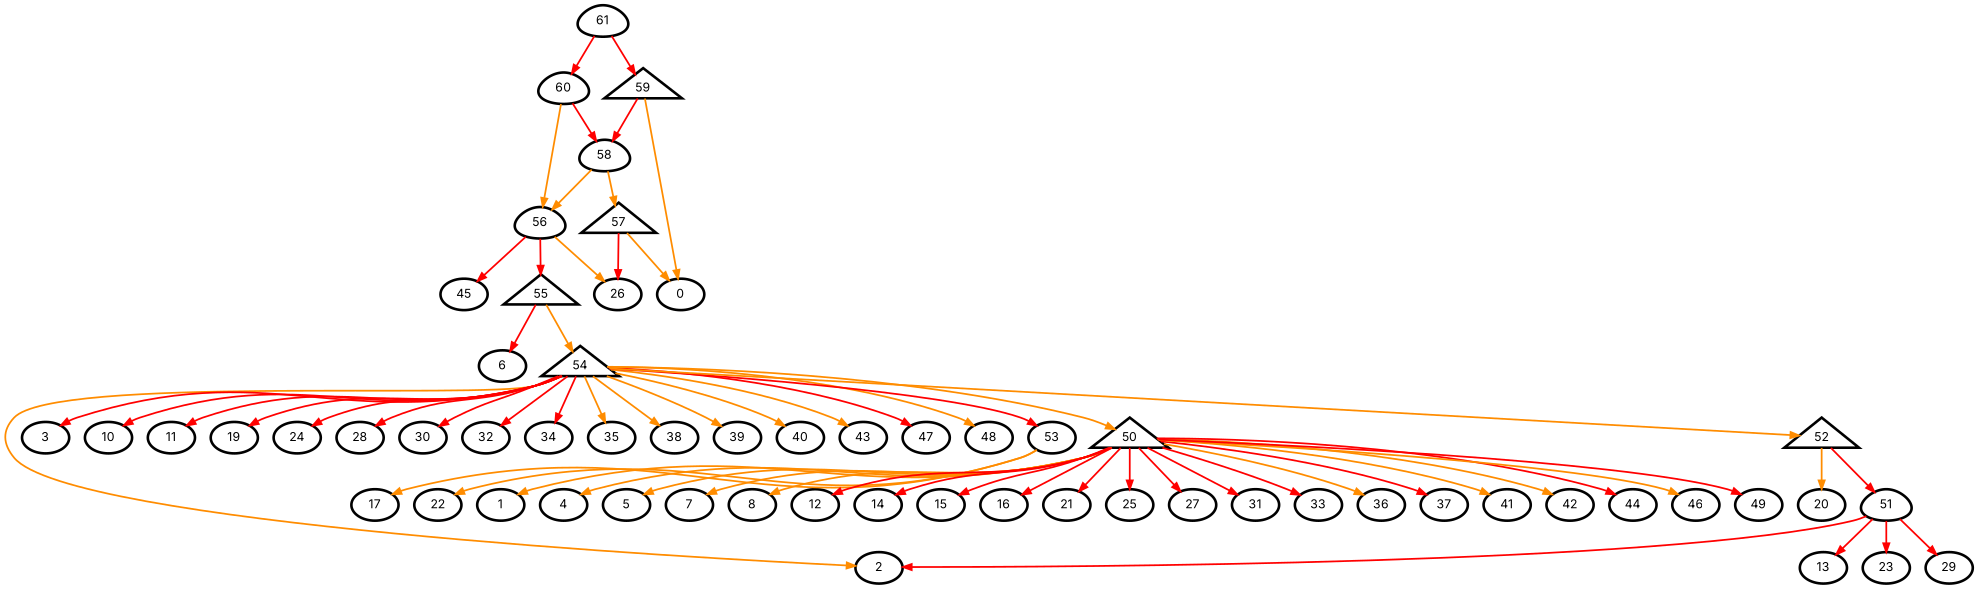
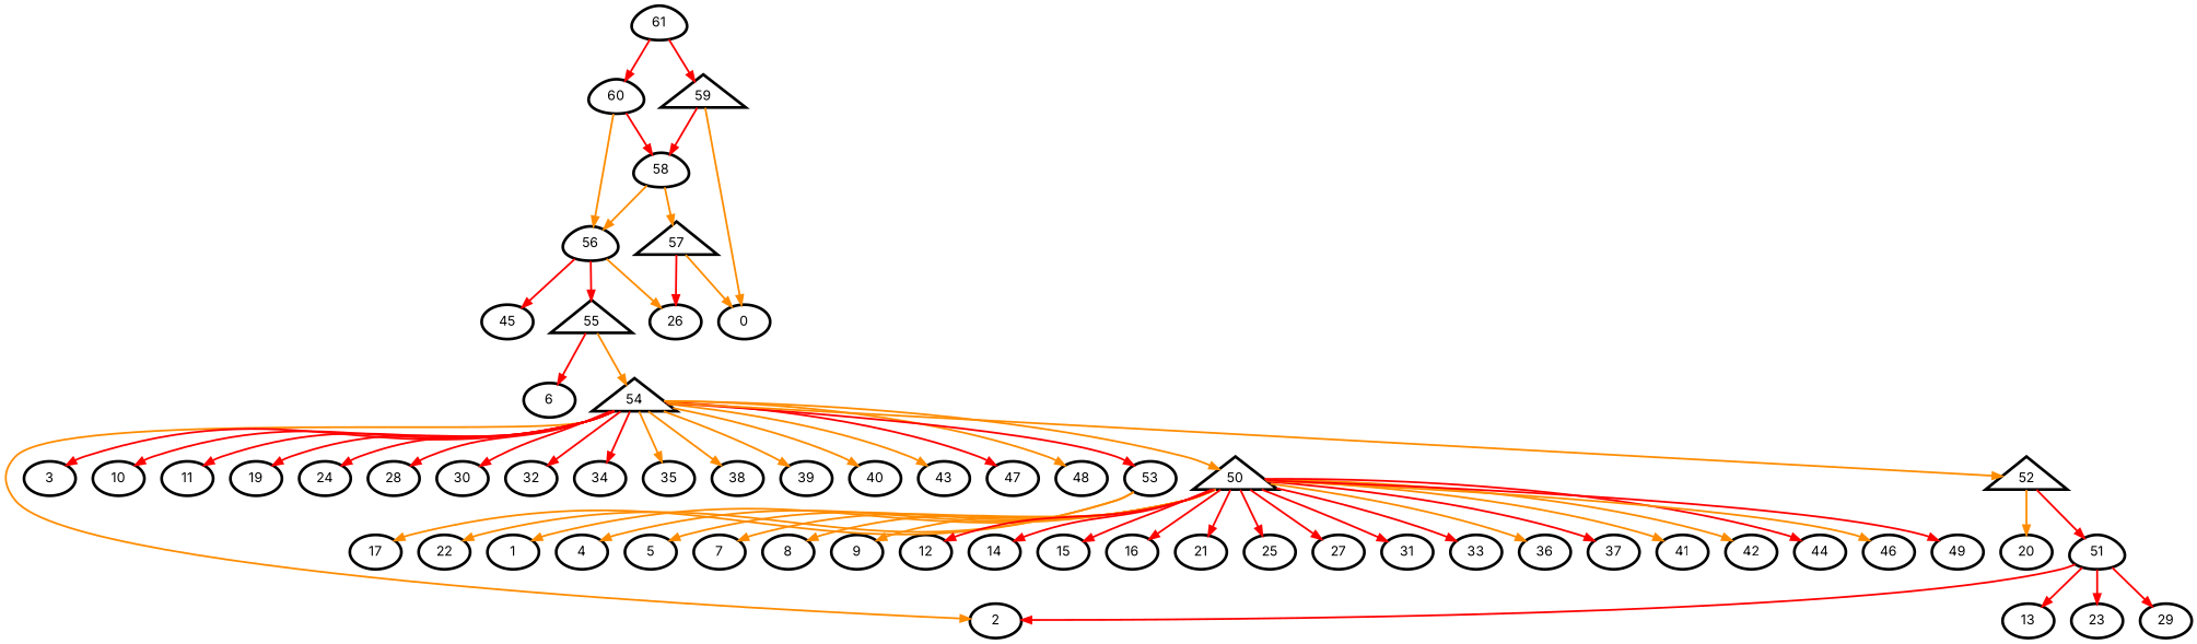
  digraph {
    fontname=Inter
    node [fontname=Inter penwidth=3]
    edge [color=red fontname=Inter penwidth=2]
    n1 [label=0]
    n2 [label=1]
    n3 [label=2]
    n4 [label=3]
    n5 [label=4]
    n6 [label=5]
    n7 [label=6]
    n8 [label=7]
    n9 [label=8]
+   n10 [label=9]
    n11 [label=10]
    n12 [label=11]
    n13 [label=12]
    n14 [label=13]
    n15 [label=14]
    n16 [label=15]
    n17 [label=16]
    n18 [label=17]
    n19 [label=19]
    n20 [label=20]
    n21 [label=21]
    n22 [label=22]
    n23 [label=23]
    n24 [label=24]
    n25 [label=25]
    n26 [label=26]
    n27 [label=27]
    n28 [label=28]
    n29 [label=29]
    n30 [label=30]
    n31 [label=31]
    n32 [label=32]
    n33 [label=33]
    n34 [label=34]
    n35 [label=35]
    n36 [label=36]
    n37 [label=37]
    n38 [label=38]
    n39 [label=39]
    n40 [label=40]
    n41 [label=41]
    n42 [label=42]
    n43 [label=43]
    n44 [label=44]
    n45 [label=45]
    n46 [label=46]
    n47 [label=47]
    n48 [label=48]
    n49 [label=49]
    n50 [label=51 shape=egg]
    n51 [label=53 shape=ellipse]
    n52 [label=56 shape=egg]
    n53 [label=55 shape=triangle]
    n54 [label=54 shape=triangle]
    n55 [label=58 shape=egg]
    n56 [label=57 shape=triangle]
    n57 [label=60 shape=egg]
    n58 [label=50 shape=triangle]
    n59 [label=52 shape=triangle]
    n60 [label=59 shape=triangle]
    n61 [label=61 shape=egg]
    n50 -> n3
    n50 -> n14
    n50 -> n23
    n50 -> n29
    n51 -> n18 [color=darkorange]
    n51 -> n22 [color=darkorange]
    n52 -> n26 [color=darkorange]
    n52 -> n45
    n52 -> n53
    n53 -> n7
    n53 -> n54 [color=darkorange]
    n54 -> n3 [color=darkorange]
    n54 -> n4
    n54 -> n11
    n54 -> n12
    n54 -> n19
    n54 -> n24
    n54 -> n28
    n54 -> n30
    n54 -> n32
    n54 -> n34
    n54 -> n35 [color=darkorange]
    n54 -> n38 [color=darkorange]
    n54 -> n39 [color=darkorange]
    n54 -> n40 [color=darkorange]
    n54 -> n43 [color=darkorange]
    n54 -> n47
    n54 -> n48 [color=darkorange]
    n54 -> n51
    n54 -> n58 [color=darkorange]
    n54 -> n59 [color=darkorange]
    n55 -> n52 [color=darkorange]
    n55 -> n56 [color=darkorange]
    n56 -> n1 [color=darkorange]
    n56 -> n26
    n57 -> n52 [color=darkorange]
    n57 -> n55
    n58 -> n2 [color=darkorange]
    n58 -> n5 [color=darkorange]
    n58 -> n6 [color=darkorange]
    n58 -> n8 [color=darkorange]
    n58 -> n9 [color=darkorange]
+   n58 -> n10 [color=darkorange]
    n58 -> n13
    n58 -> n15
    n58 -> n16
    n58 -> n17
    n58 -> n21
    n58 -> n25
    n58 -> n27
    n58 -> n31
    n58 -> n33
    n58 -> n36 [color=darkorange]
    n58 -> n37
    n58 -> n41 [color=darkorange]
    n58 -> n42 [color=darkorange]
    n58 -> n44
    n58 -> n46 [color=darkorange]
    n58 -> n49
    n59 -> n20 [color=darkorange]
    n59 -> n50
    n60 -> n1 [color=darkorange]
    n60 -> n55
    n61 -> n57
    n61 -> n60
  }
